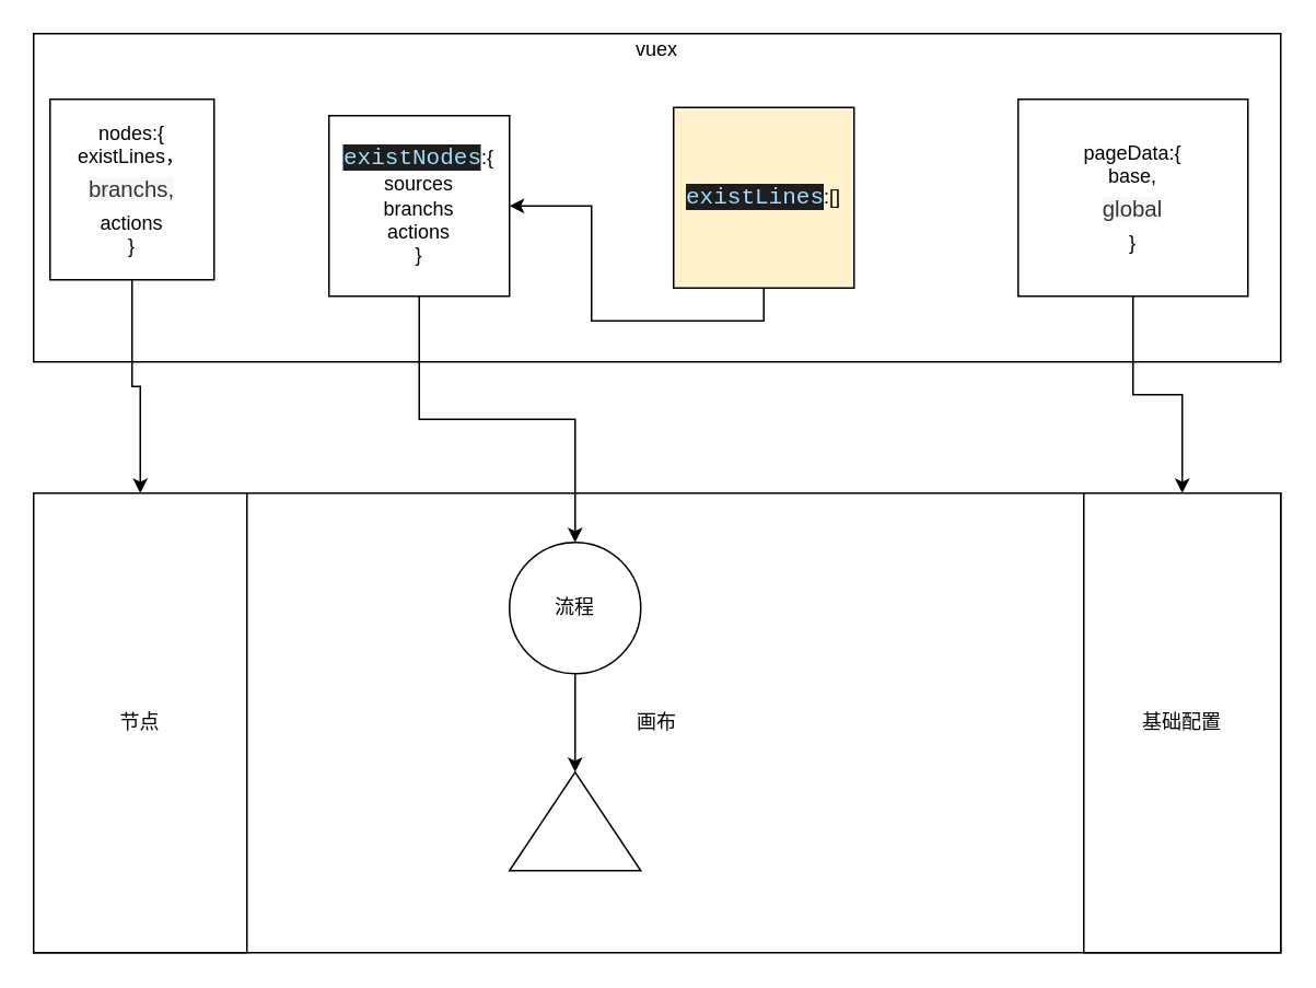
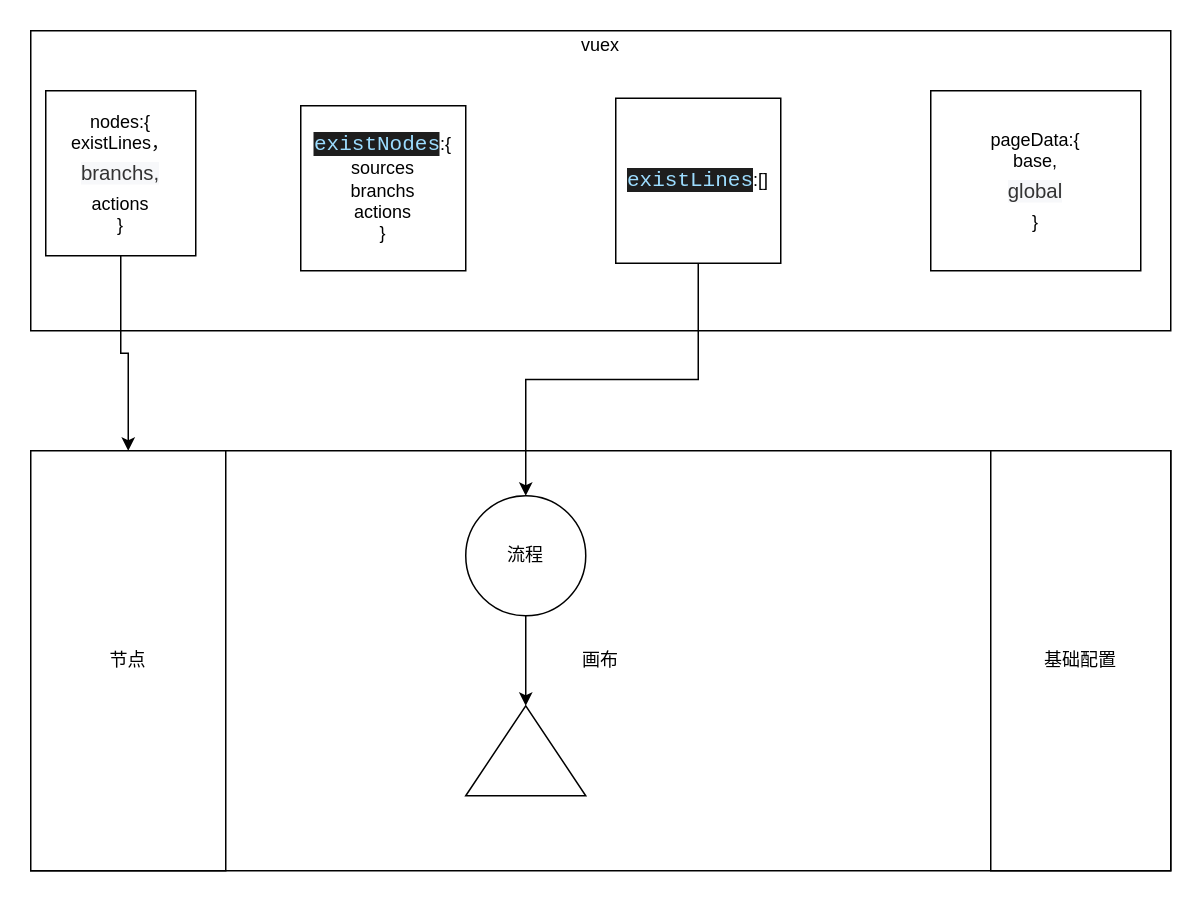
  <mxCell id="0" />
  <mxCell id="1" parent="0" />
  <mxCell id="2" value="" style="rounded=0;whiteSpace=wrap;html=1;" vertex="1" parent="1"><mxGeometry x="20" y="20" width="760" height="200" as="geometry" /></mxCell>
  <mxCell id="3" value="&lt;font style=&quot;vertical-align: inherit&quot;&gt;&lt;font style=&quot;vertical-align: inherit&quot;&gt;vuex&lt;/font&gt;&lt;/font&gt;" style="text;html=1;strokeColor=none;fillColor=none;align=center;verticalAlign=middle;whiteSpace=wrap;rounded=0;" vertex="1" parent="1"><mxGeometry x="380" y="20" width="40" height="20" as="geometry" /></mxCell>
  <mxCell id="4" value="&lt;font style=&quot;vertical-align: inherit&quot;&gt;&lt;font style=&quot;vertical-align: inherit&quot;&gt;画布&lt;/font&gt;&lt;/font&gt;" style="rounded=0;whiteSpace=wrap;html=1;" vertex="1" parent="1"><mxGeometry x="20" y="300" width="760" height="280" as="geometry" /></mxCell>
  <mxCell id="5" value="&lt;font style=&quot;vertical-align: inherit&quot;&gt;&lt;font style=&quot;vertical-align: inherit&quot;&gt;节点&lt;/font&gt;&lt;/font&gt;" style="rounded=0;whiteSpace=wrap;html=1;" vertex="1" parent="1"><mxGeometry x="20" y="300" width="130" height="280" as="geometry" /></mxCell>
  <mxCell id="6" value="&lt;font style=&quot;vertical-align: inherit&quot;&gt;&lt;font style=&quot;vertical-align: inherit&quot;&gt;基础配置&lt;/font&gt;&lt;/font&gt;" style="rounded=0;whiteSpace=wrap;html=1;" vertex="1" parent="1"><mxGeometry x="660" y="300" width="120" height="280" as="geometry" /></mxCell>
  <mxCell id="7" style="edgeStyle=orthogonalEdgeStyle;rounded=0;orthogonalLoop=1;jettySize=auto;html=1;" edge="1" parent="1" source="8" target="13"><mxGeometry relative="1" as="geometry" /></mxCell>
  <mxCell id="8" value="&lt;font style=&quot;vertical-align: inherit&quot;&gt;&lt;font style=&quot;vertical-align: inherit&quot;&gt;流程&lt;/font&gt;&lt;/font&gt;" style="ellipse;whiteSpace=wrap;html=1;aspect=fixed;" vertex="1" parent="1"><mxGeometry x="310" y="330" width="80" height="80" as="geometry" /></mxCell>
  <mxCell id="9" style="edgeStyle=orthogonalEdgeStyle;rounded=0;orthogonalLoop=1;jettySize=auto;html=1;entryX=0.5;entryY=0;entryDx=0;entryDy=0;" edge="1" parent="1" source="10" target="5"><mxGeometry relative="1" as="geometry"><mxPoint x="78" y="290" as="targetPoint" /></mxGeometry></mxCell>
  <mxCell id="10" value="nodes:{&lt;br&gt;existLines，&lt;br&gt;&lt;span style=&quot;color: rgb(51 , 51 , 51) ; font-family: &amp;#34;arial&amp;#34; , &amp;#34;microsoft yahei&amp;#34; , &amp;#34;\\5fae软雅黑&amp;#34; , &amp;#34;\\5b8b体&amp;#34; , &amp;#34;malgun gothic&amp;#34; , &amp;#34;meiryo&amp;#34; , sans-serif ; font-size: 13.6px ; line-height: 25.988px ; text-align: justify ; background-color: rgb(247 , 248 , 250)&quot;&gt;branchs,&lt;br&gt;&lt;/span&gt;actions&lt;br&gt;}" style="rounded=0;whiteSpace=wrap;html=1;" vertex="1" parent="1"><mxGeometry x="30" y="60" width="100" height="110" as="geometry" /></mxCell>
- <mxCell id="11" style="edgeStyle=orthogonalEdgeStyle;rounded=0;orthogonalLoop=1;jettySize=auto;html=1;" edge="1" parent="1" source="12" target="8"><mxGeometry relative="1" as="geometry" /></mxCell>
  <mxCell id="12" value="&lt;span style=&quot;color: rgb(156 , 220 , 254) ; background-color: rgb(30 , 30 , 30) ; font-family: &amp;#34;consolas&amp;#34; , &amp;#34;courier new&amp;#34; , monospace ; font-size: 14px&quot;&gt;existNodes&lt;/span&gt;:{&lt;br&gt;sources&lt;br&gt;branchs&lt;br&gt;actions&lt;br&gt;}" style="rounded=0;whiteSpace=wrap;html=1;" vertex="1" parent="1"><mxGeometry x="200" y="70" width="110" height="110" as="geometry" /></mxCell>
  <mxCell id="13" value="" style="triangle;whiteSpace=wrap;html=1;direction=north;" vertex="1" parent="1"><mxGeometry x="310" y="470" width="80" height="60" as="geometry" /></mxCell>
- <mxCell id="14" style="edgeStyle=orthogonalEdgeStyle;rounded=0;orthogonalLoop=1;jettySize=auto;html=1;exitX=0.5;exitY=1;exitDx=0;exitDy=0;" edge="1" parent="1" source="15" target="12"><mxGeometry relative="1" as="geometry" /></mxCell>
- <mxCell id="15" value="&lt;span style=&quot;color: rgb(156 , 220 , 254) ; background-color: rgb(30 , 30 , 30) ; font-family: &amp;#34;consolas&amp;#34; , &amp;#34;courier new&amp;#34; , monospace ; font-size: 14px&quot;&gt;existLines&lt;/span&gt;:[]" style="rounded=0;whiteSpace=wrap;html=1;fillColor=#fff2cc;" vertex="1" parent="1"><mxGeometry x="410" y="65" width="110" height="110" as="geometry" /></mxCell>
- <mxCell id="16" style="edgeStyle=orthogonalEdgeStyle;rounded=0;orthogonalLoop=1;jettySize=auto;html=1;" edge="1" parent="1" source="17" target="6"><mxGeometry relative="1" as="geometry" /></mxCell>
+ <mxCell id="14" style="edgeStyle=orthogonalEdgeStyle;rounded=0;orthogonalLoop=1;jettySize=auto;html=1;exitX=0.5;exitY=1;exitDx=0;exitDy=0;entryX=0.5;entryY=0;entryDx=0;entryDy=0;" edge="1" parent="1" source="15" target="8"><mxGeometry relative="1" as="geometry" /></mxCell>
+ <mxCell id="15" value="&lt;span style=&quot;color: rgb(156 , 220 , 254) ; background-color: rgb(30 , 30 , 30) ; font-family: &amp;#34;consolas&amp;#34; , &amp;#34;courier new&amp;#34; , monospace ; font-size: 14px&quot;&gt;existLines&lt;/span&gt;:[]" style="rounded=0;whiteSpace=wrap;html=1;" vertex="1" parent="1"><mxGeometry x="410" y="65" width="110" height="110" as="geometry" /></mxCell>
  <mxCell id="17" value="pageData:{&lt;br&gt;base,&lt;br&gt;&lt;span style=&quot;color: rgb(51 , 51 , 51) ; font-family: &amp;#34;arial&amp;#34; , &amp;#34;microsoft yahei&amp;#34; , &amp;#34;\\5fae软雅黑&amp;#34; , &amp;#34;\\5b8b体&amp;#34; , &amp;#34;malgun gothic&amp;#34; , &amp;#34;meiryo&amp;#34; , sans-serif ; font-size: 13.6px ; line-height: 25.988px ; text-align: justify ; background-color: rgb(247 , 248 , 250)&quot;&gt;global&lt;/span&gt;&lt;br&gt;}" style="rounded=0;whiteSpace=wrap;html=1;" vertex="1" parent="1"><mxGeometry x="620" y="60" width="140" height="120" as="geometry" /></mxCell>
